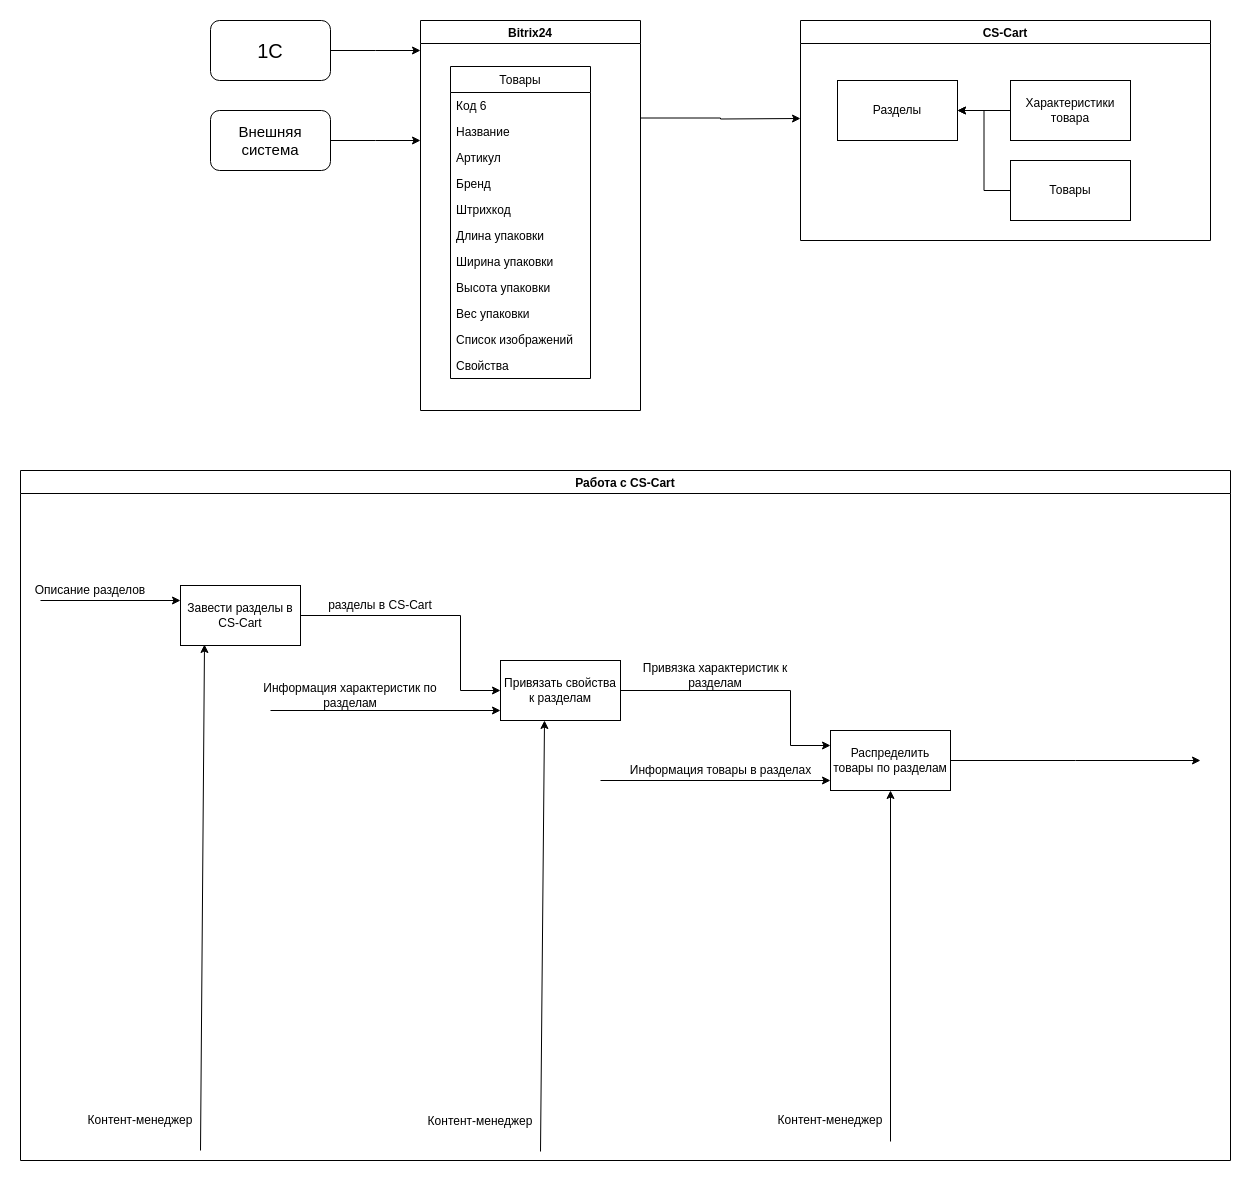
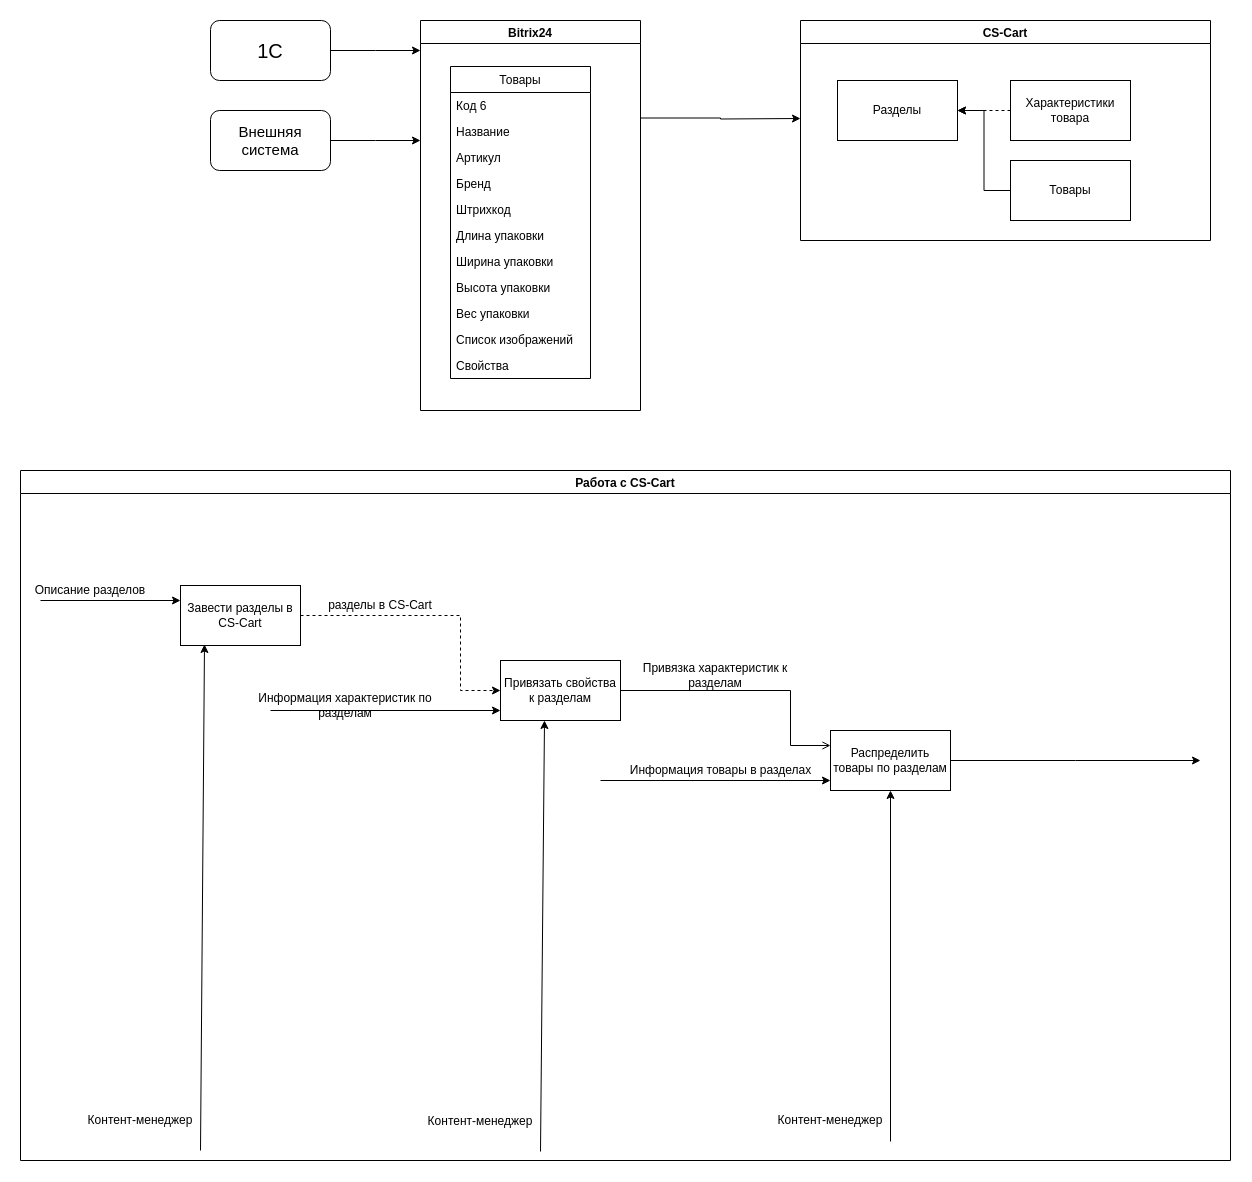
  <mxCell id="0" />
  <mxCell id="1" parent="0" />
  <mxCell id="2" style="edgeStyle=orthogonalEdgeStyle;rounded=0;orthogonalLoop=1;jettySize=auto;html=1;exitX=1;exitY=0.25;exitDx=0;exitDy=0;" edge="1" parent="1" source="3"><mxGeometry relative="1" as="geometry"><mxPoint x="800" y="118" as="targetPoint" /></mxGeometry></mxCell>
  <mxCell id="3" value="Bitrix24" style="swimlane;" vertex="1" parent="1"><mxGeometry x="420" y="20" width="220" height="390" as="geometry" /></mxCell>
  <mxCell id="4" value="Товары" style="swimlane;fontStyle=0;childLayout=stackLayout;horizontal=1;startSize=26;fillColor=none;horizontalStack=0;resizeParent=1;resizeParentMax=0;resizeLast=0;collapsible=1;marginBottom=0;" vertex="1" parent="3"><mxGeometry x="30" y="46" width="140" height="312" as="geometry" /></mxCell>
  <mxCell id="5" value="Код 6" style="text;strokeColor=none;fillColor=none;align=left;verticalAlign=top;spacingLeft=4;spacingRight=4;overflow=hidden;rotatable=0;points=[[0,0.5],[1,0.5]];portConstraint=eastwest;" vertex="1" parent="4"><mxGeometry y="26" width="140" height="26" as="geometry" /></mxCell>
  <mxCell id="6" value="Название" style="text;strokeColor=none;fillColor=none;align=left;verticalAlign=top;spacingLeft=4;spacingRight=4;overflow=hidden;rotatable=0;points=[[0,0.5],[1,0.5]];portConstraint=eastwest;" vertex="1" parent="4"><mxGeometry y="52" width="140" height="26" as="geometry" /></mxCell>
  <mxCell id="7" value="Артикул" style="text;strokeColor=none;fillColor=none;align=left;verticalAlign=top;spacingLeft=4;spacingRight=4;overflow=hidden;rotatable=0;points=[[0,0.5],[1,0.5]];portConstraint=eastwest;" vertex="1" parent="4"><mxGeometry y="78" width="140" height="26" as="geometry" /></mxCell>
  <mxCell id="8" value="Бренд" style="text;strokeColor=none;fillColor=none;align=left;verticalAlign=top;spacingLeft=4;spacingRight=4;overflow=hidden;rotatable=0;points=[[0,0.5],[1,0.5]];portConstraint=eastwest;" vertex="1" parent="4"><mxGeometry y="104" width="140" height="26" as="geometry" /></mxCell>
  <mxCell id="9" value="Штрихкод" style="text;strokeColor=none;fillColor=none;align=left;verticalAlign=top;spacingLeft=4;spacingRight=4;overflow=hidden;rotatable=0;points=[[0,0.5],[1,0.5]];portConstraint=eastwest;" vertex="1" parent="4"><mxGeometry y="130" width="140" height="26" as="geometry" /></mxCell>
  <mxCell id="10" value="Длина упаковки" style="text;strokeColor=none;fillColor=none;align=left;verticalAlign=top;spacingLeft=4;spacingRight=4;overflow=hidden;rotatable=0;points=[[0,0.5],[1,0.5]];portConstraint=eastwest;" vertex="1" parent="4"><mxGeometry y="156" width="140" height="26" as="geometry" /></mxCell>
  <mxCell id="11" value="Ширина упаковки" style="text;strokeColor=none;fillColor=none;align=left;verticalAlign=top;spacingLeft=4;spacingRight=4;overflow=hidden;rotatable=0;points=[[0,0.5],[1,0.5]];portConstraint=eastwest;" vertex="1" parent="4"><mxGeometry y="182" width="140" height="26" as="geometry" /></mxCell>
  <mxCell id="12" value="Высота упаковки" style="text;strokeColor=none;fillColor=none;align=left;verticalAlign=top;spacingLeft=4;spacingRight=4;overflow=hidden;rotatable=0;points=[[0,0.5],[1,0.5]];portConstraint=eastwest;" vertex="1" parent="4"><mxGeometry y="208" width="140" height="26" as="geometry" /></mxCell>
  <mxCell id="13" value="Вес упаковки" style="text;strokeColor=none;fillColor=none;align=left;verticalAlign=top;spacingLeft=4;spacingRight=4;overflow=hidden;rotatable=0;points=[[0,0.5],[1,0.5]];portConstraint=eastwest;" vertex="1" parent="4"><mxGeometry y="234" width="140" height="26" as="geometry" /></mxCell>
  <mxCell id="14" value="Список изображений" style="text;strokeColor=none;fillColor=none;align=left;verticalAlign=top;spacingLeft=4;spacingRight=4;overflow=hidden;rotatable=0;points=[[0,0.5],[1,0.5]];portConstraint=eastwest;" vertex="1" parent="4"><mxGeometry y="260" width="140" height="26" as="geometry" /></mxCell>
  <mxCell id="15" value="Свойства" style="text;strokeColor=none;fillColor=none;align=left;verticalAlign=top;spacingLeft=4;spacingRight=4;overflow=hidden;rotatable=0;points=[[0,0.5],[1,0.5]];portConstraint=eastwest;" vertex="1" parent="4"><mxGeometry y="286" width="140" height="26" as="geometry" /></mxCell>
  <mxCell id="16" style="edgeStyle=orthogonalEdgeStyle;rounded=0;orthogonalLoop=1;jettySize=auto;html=1;exitX=1;exitY=0.5;exitDx=0;exitDy=0;" edge="1" parent="1" source="17"><mxGeometry relative="1" as="geometry"><mxPoint x="420" y="50" as="targetPoint" /></mxGeometry></mxCell>
  <mxCell id="17" value="&lt;font style=&quot;font-size: 20px&quot;&gt;1C&lt;/font&gt;" style="rounded=1;whiteSpace=wrap;html=1;" vertex="1" parent="1"><mxGeometry x="210" y="20" width="120" height="60" as="geometry" /></mxCell>
  <mxCell id="18" style="edgeStyle=orthogonalEdgeStyle;rounded=0;orthogonalLoop=1;jettySize=auto;html=1;exitX=1;exitY=0.5;exitDx=0;exitDy=0;" edge="1" parent="1" source="19"><mxGeometry relative="1" as="geometry"><mxPoint x="420" y="140" as="targetPoint" /></mxGeometry></mxCell>
  <mxCell id="19" value="&lt;font style=&quot;font-size: 15px&quot;&gt;Внешняя система&lt;/font&gt;" style="rounded=1;whiteSpace=wrap;html=1;" vertex="1" parent="1"><mxGeometry x="210" y="110" width="120" height="60" as="geometry" /></mxCell>
  <mxCell id="20" value="CS-Cart" style="swimlane;" vertex="1" parent="1"><mxGeometry x="800" y="20" width="410" height="220" as="geometry" /></mxCell>
  <mxCell id="21" value="Разделы" style="rounded=0;whiteSpace=wrap;html=1;" vertex="1" parent="20"><mxGeometry x="37" y="60" width="120" height="60" as="geometry" /></mxCell>
  <mxCell id="22" style="edgeStyle=orthogonalEdgeStyle;rounded=0;orthogonalLoop=1;jettySize=auto;html=1;exitX=0;exitY=0.5;exitDx=0;exitDy=0;entryX=1;entryY=0.5;entryDx=0;entryDy=0;" edge="1" parent="20" source="23" target="21"><mxGeometry relative="1" as="geometry" /></mxCell>
  <mxCell id="23" value="Товары" style="rounded=0;whiteSpace=wrap;html=1;" vertex="1" parent="20"><mxGeometry x="210" y="140" width="120" height="60" as="geometry" /></mxCell>
- <mxCell id="24" style="edgeStyle=orthogonalEdgeStyle;rounded=0;orthogonalLoop=1;jettySize=auto;html=1;exitX=0;exitY=0.5;exitDx=0;exitDy=0;entryX=1;entryY=0.5;entryDx=0;entryDy=0;" edge="1" parent="20" source="25" target="21"><mxGeometry relative="1" as="geometry" /></mxCell>
+ <mxCell id="24" style="edgeStyle=orthogonalEdgeStyle;rounded=0;orthogonalLoop=1;jettySize=auto;html=1;exitX=0;exitY=0.5;exitDx=0;exitDy=0;entryX=1;entryY=0.5;entryDx=0;entryDy=0;dashed=1;" edge="1" parent="20" source="25" target="21"><mxGeometry relative="1" as="geometry" /></mxCell>
  <mxCell id="25" value="Характеристики товара" style="rounded=0;whiteSpace=wrap;html=1;" vertex="1" parent="20"><mxGeometry x="210" y="60" width="120" height="60" as="geometry" /></mxCell>
  <mxCell id="26" value="Работа с CS-Cart" style="swimlane;" vertex="1" parent="1"><mxGeometry x="20" y="470" width="1210" height="690" as="geometry" /></mxCell>
- <mxCell id="27" style="edgeStyle=orthogonalEdgeStyle;rounded=0;orthogonalLoop=1;jettySize=auto;html=1;exitX=1;exitY=0.5;exitDx=0;exitDy=0;entryX=0;entryY=0.5;entryDx=0;entryDy=0;" edge="1" parent="26" source="28" target="32"><mxGeometry relative="1" as="geometry"><Array as="points"><mxPoint x="440" y="145" /><mxPoint x="440" y="220" /></Array></mxGeometry></mxCell>
+ <mxCell id="27" style="edgeStyle=orthogonalEdgeStyle;rounded=0;orthogonalLoop=1;jettySize=auto;html=1;exitX=1;exitY=0.5;exitDx=0;exitDy=0;entryX=0;entryY=0.5;entryDx=0;entryDy=0;dashed=1;" edge="1" parent="26" source="28" target="32"><mxGeometry relative="1" as="geometry"><Array as="points"><mxPoint x="440" y="145" /><mxPoint x="440" y="220" /></Array></mxGeometry></mxCell>
  <mxCell id="28" value="Завести разделы в CS-Cart" style="rounded=0;whiteSpace=wrap;html=1;" vertex="1" parent="26"><mxGeometry x="160" y="115" width="120" height="60" as="geometry" /></mxCell>
  <mxCell id="29" value="Описание разделов" style="text;html=1;strokeColor=none;fillColor=none;align=center;verticalAlign=middle;whiteSpace=wrap;rounded=0;" vertex="1" parent="26"><mxGeometry x="10" y="110" width="120" height="20" as="geometry" /></mxCell>
  <mxCell id="30" value="Контент-менеджер" style="text;html=1;strokeColor=none;fillColor=none;align=center;verticalAlign=middle;whiteSpace=wrap;rounded=0;" vertex="1" parent="26"><mxGeometry x="60" y="640" width="120" height="20" as="geometry" /></mxCell>
- <mxCell id="31" style="edgeStyle=orthogonalEdgeStyle;rounded=0;orthogonalLoop=1;jettySize=auto;html=1;exitX=1;exitY=0.5;exitDx=0;exitDy=0;entryX=0;entryY=0.25;entryDx=0;entryDy=0;" edge="1" parent="26" source="32" target="38"><mxGeometry relative="1" as="geometry"><Array as="points"><mxPoint x="770" y="220" /><mxPoint x="770" y="275" /></Array></mxGeometry></mxCell>
+ <mxCell id="31" style="edgeStyle=orthogonalEdgeStyle;rounded=0;orthogonalLoop=1;jettySize=auto;html=1;exitX=1;exitY=0.5;exitDx=0;exitDy=0;entryX=0;entryY=0.25;entryDx=0;entryDy=0;endArrow=open;" edge="1" parent="26" source="32" target="38"><mxGeometry relative="1" as="geometry"><Array as="points"><mxPoint x="770" y="220" /><mxPoint x="770" y="275" /></Array></mxGeometry></mxCell>
  <mxCell id="32" value="Привязать свойства к разделам" style="rounded=0;whiteSpace=wrap;html=1;" vertex="1" parent="26"><mxGeometry x="480" y="190" width="120" height="60" as="geometry" /></mxCell>
  <mxCell id="33" value="разделы в CS-Cart" style="text;html=1;strokeColor=none;fillColor=none;align=center;verticalAlign=middle;whiteSpace=wrap;rounded=0;" vertex="1" parent="26"><mxGeometry x="300" y="125" width="120" height="20" as="geometry" /></mxCell>
  <mxCell id="34" value="Контент-менеджер" style="text;html=1;strokeColor=none;fillColor=none;align=center;verticalAlign=middle;whiteSpace=wrap;rounded=0;" vertex="1" parent="26"><mxGeometry x="400" y="641.02" width="120" height="20" as="geometry" /></mxCell>
  <mxCell id="35" value="" style="endArrow=classic;html=1;" edge="1" parent="26"><mxGeometry width="50" height="50" relative="1" as="geometry"><mxPoint x="520" y="681.02" as="sourcePoint" /><mxPoint x="524" y="250" as="targetPoint" /></mxGeometry></mxCell>
  <mxCell id="36" value="" style="endArrow=classic;html=1;entryX=0;entryY=0.25;entryDx=0;entryDy=0;" edge="1" parent="26"><mxGeometry width="50" height="50" relative="1" as="geometry"><mxPoint x="250" y="240" as="sourcePoint" /><mxPoint x="480" y="240" as="targetPoint" /></mxGeometry></mxCell>
- <mxCell id="37" value="Информация характеристик по разделам" style="text;html=1;strokeColor=none;fillColor=none;align=center;verticalAlign=middle;whiteSpace=wrap;rounded=0;" vertex="1" parent="26"><mxGeometry x="230" y="210" width="200" height="30" as="geometry" /></mxCell>
+ <mxCell id="37" value="Информация характеристик по разделам" style="text;html=1;strokeColor=none;fillColor=none;align=center;verticalAlign=middle;whiteSpace=wrap;rounded=0;" vertex="1" parent="26"><mxGeometry x="225" y="220" width="200" height="30" as="geometry" /></mxCell>
  <mxCell id="38" value="Распределить товары по разделам" style="rounded=0;whiteSpace=wrap;html=1;" vertex="1" parent="26"><mxGeometry x="810" y="260" width="120" height="60" as="geometry" /></mxCell>
  <mxCell id="39" value="Привязка характеристик к разделам" style="text;html=1;strokeColor=none;fillColor=none;align=center;verticalAlign=middle;whiteSpace=wrap;rounded=0;" vertex="1" parent="26"><mxGeometry x="620" y="190" width="150" height="30" as="geometry" /></mxCell>
  <mxCell id="40" value="" style="endArrow=classic;html=1;entryX=0;entryY=0.25;entryDx=0;entryDy=0;" edge="1" parent="26"><mxGeometry width="50" height="50" relative="1" as="geometry"><mxPoint x="580" y="310" as="sourcePoint" /><mxPoint x="810" y="310" as="targetPoint" /></mxGeometry></mxCell>
  <mxCell id="41" value="Информация товары в разделах" style="text;html=1;align=center;verticalAlign=middle;resizable=0;points=[];autosize=1;" vertex="1" parent="26"><mxGeometry x="600" y="290" width="200" height="20" as="geometry" /></mxCell>
  <mxCell id="42" value="Контент-менеджер" style="text;html=1;strokeColor=none;fillColor=none;align=center;verticalAlign=middle;whiteSpace=wrap;rounded=0;" vertex="1" parent="26"><mxGeometry x="750" y="640" width="120" height="20" as="geometry" /></mxCell>
  <mxCell id="43" value="" style="endArrow=classic;html=1;entryX=0.5;entryY=1;entryDx=0;entryDy=0;" edge="1" parent="26" target="38"><mxGeometry width="50" height="50" relative="1" as="geometry"><mxPoint x="870" y="671.02" as="sourcePoint" /><mxPoint x="874" y="320" as="targetPoint" /></mxGeometry></mxCell>
  <mxCell id="44" value="" style="endArrow=classic;html=1;entryX=0;entryY=0.25;entryDx=0;entryDy=0;" edge="1" parent="1" target="28"><mxGeometry width="50" height="50" relative="1" as="geometry"><mxPoint x="40" y="600" as="sourcePoint" /><mxPoint x="630" y="600" as="targetPoint" /></mxGeometry></mxCell>
  <mxCell id="45" value="" style="endArrow=classic;html=1;entryX=0.2;entryY=0.983;entryDx=0;entryDy=0;entryPerimeter=0;" edge="1" parent="1" target="28"><mxGeometry width="50" height="50" relative="1" as="geometry"><mxPoint x="200" y="1150" as="sourcePoint" /><mxPoint x="630" y="790" as="targetPoint" /></mxGeometry></mxCell>
  <mxCell id="46" style="edgeStyle=orthogonalEdgeStyle;rounded=0;orthogonalLoop=1;jettySize=auto;html=1;exitX=1;exitY=0.5;exitDx=0;exitDy=0;" edge="1" parent="1" source="38"><mxGeometry relative="1" as="geometry"><mxPoint x="1200" y="760" as="targetPoint" /></mxGeometry></mxCell>
